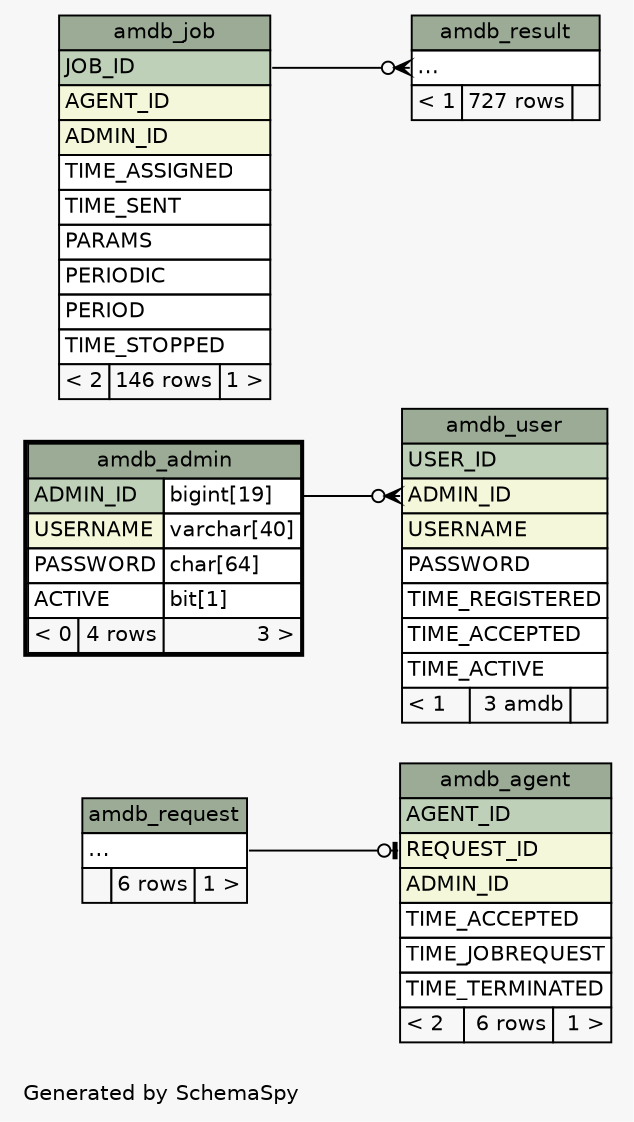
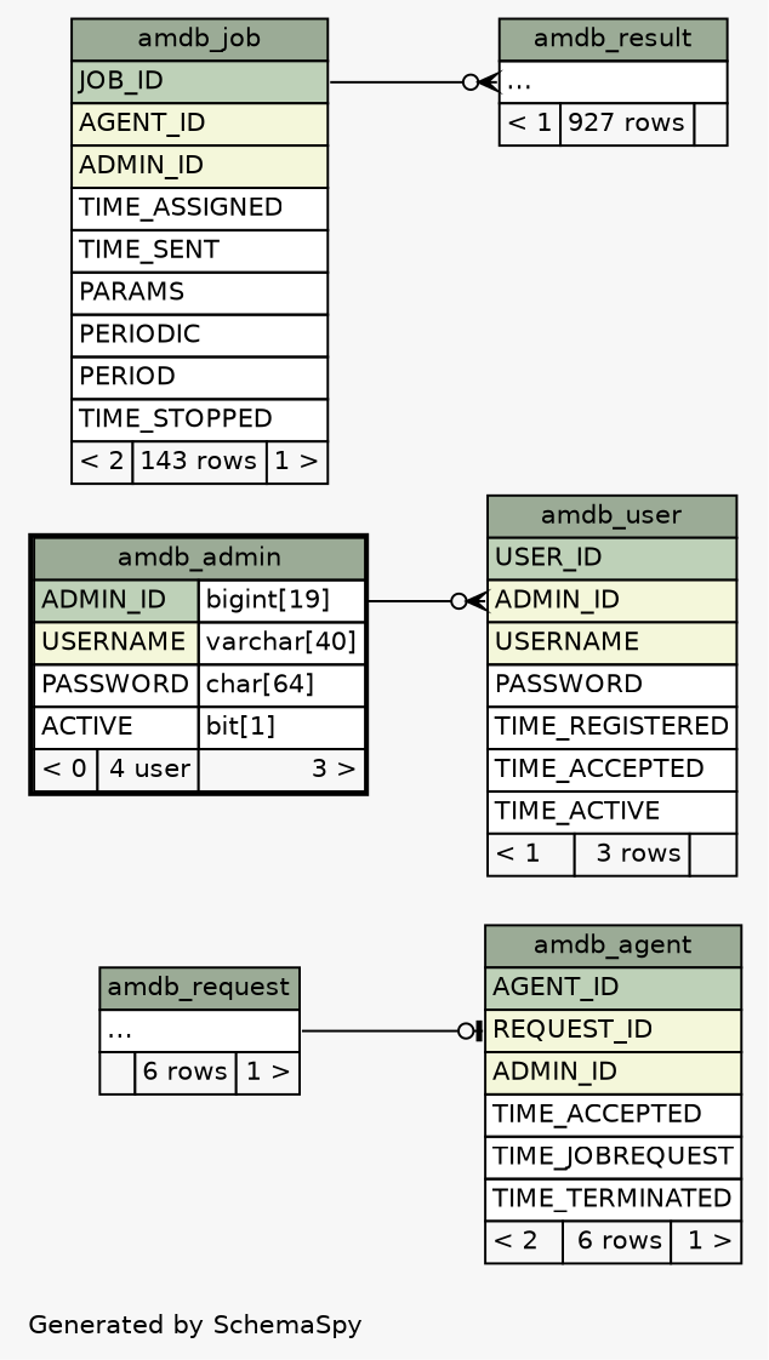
  digraph {
    bgcolor="#f7f7f7"
    fontname=Helvetica
    fontsize=11
    label="\nGenerated by SchemaSpy"
    labeljust=l
    nodesep=0.18
    rankdir=RL
    ranksep=0.46
    node [fontname=Helvetica fontsize=11 shape=plaintext]
    edge [arrowhead=none arrowsize=0.8 arrowtail=crowodot dir=back]
    n1 [label=<     <TABLE BORDER="0" CELLBORDER="1" CELLSPACING="0" BGCOLOR="#ffffff">       <TR><TD COLSPAN="3" BGCOLOR="#9bab96" ALIGN="CENTER">amdb_agent</TD></TR>       <TR><TD PORT="AGENT_ID" COLSPAN="3" BGCOLOR="#bed1b8" ALIGN="LEFT">AGENT_ID</TD></TR>       <TR><TD PORT="REQUEST_ID" COLSPAN="3" BGCOLOR="#f4f7da" ALIGN="LEFT">REQUEST_ID</TD></TR>       <TR><TD PORT="ADMIN_ID" COLSPAN="3" BGCOLOR="#f4f7da" ALIGN="LEFT">ADMIN_ID</TD></TR>       <TR><TD PORT="TIME_ACCEPTED" COLSPAN="3" ALIGN="LEFT">TIME_ACCEPTED</TD></TR>       <TR><TD PORT="TIME_JOBREQUEST" COLSPAN="3" ALIGN="LEFT">TIME_JOBREQUEST</TD></TR>       <TR><TD PORT="TIME_TERMINATED" COLSPAN="3" ALIGN="LEFT">TIME_TERMINATED</TD></TR>       <TR><TD ALIGN="LEFT" BGCOLOR="#f7f7f7">&lt; 2</TD><TD ALIGN="RIGHT" BGCOLOR="#f7f7f7">6 rows</TD><TD ALIGN="RIGHT" BGCOLOR="#f7f7f7">1 &gt;</TD></TR>     </TABLE>>]
    n2 [label=<     <TABLE BORDER="0" CELLBORDER="1" CELLSPACING="0" BGCOLOR="#ffffff">       <TR><TD COLSPAN="3" BGCOLOR="#9bab96" ALIGN="CENTER">amdb_request</TD></TR>       <TR><TD PORT="elipses" COLSPAN="3" ALIGN="LEFT">...</TD></TR>       <TR><TD ALIGN="LEFT" BGCOLOR="#f7f7f7">  </TD><TD ALIGN="RIGHT" BGCOLOR="#f7f7f7">6 rows</TD><TD ALIGN="RIGHT" BGCOLOR="#f7f7f7">1 &gt;</TD></TR>     </TABLE>>]
-   n3 [label=<     <TABLE BORDER="2" CELLBORDER="1" CELLSPACING="0" BGCOLOR="#ffffff">       <TR><TD COLSPAN="3" BGCOLOR="#9bab96" ALIGN="CENTER">amdb_admin</TD></TR>       <TR><TD PORT="ADMIN_ID" COLSPAN="2" BGCOLOR="#bed1b8" ALIGN="LEFT">ADMIN_ID</TD><TD PORT="ADMIN_ID.type" ALIGN="LEFT">bigint[19]</TD></TR>       <TR><TD PORT="USERNAME" COLSPAN="2" BGCOLOR="#f4f7da" ALIGN="LEFT">USERNAME</TD><TD PORT="USERNAME.type" ALIGN="LEFT">varchar[40]</TD></TR>       <TR><TD PORT="PASSWORD" COLSPAN="2" ALIGN="LEFT">PASSWORD</TD><TD PORT="PASSWORD.type" ALIGN="LEFT">char[64]</TD></TR>       <TR><TD PORT="ACTIVE" COLSPAN="2" ALIGN="LEFT">ACTIVE</TD><TD PORT="ACTIVE.type" ALIGN="LEFT">bit[1]</TD></TR>       <TR><TD ALIGN="LEFT" BGCOLOR="#f7f7f7">&lt; 0</TD><TD ALIGN="RIGHT" BGCOLOR="#f7f7f7">4 rows</TD><TD ALIGN="RIGHT" BGCOLOR="#f7f7f7">3 &gt;</TD></TR>     </TABLE>>]
-   n4 [label=<     <TABLE BORDER="0" CELLBORDER="1" CELLSPACING="0" BGCOLOR="#ffffff">       <TR><TD COLSPAN="3" BGCOLOR="#9bab96" ALIGN="CENTER">amdb_job</TD></TR>       <TR><TD PORT="JOB_ID" COLSPAN="3" BGCOLOR="#bed1b8" ALIGN="LEFT">JOB_ID</TD></TR>       <TR><TD PORT="AGENT_ID" COLSPAN="3" BGCOLOR="#f4f7da" ALIGN="LEFT">AGENT_ID</TD></TR>       <TR><TD PORT="ADMIN_ID" COLSPAN="3" BGCOLOR="#f4f7da" ALIGN="LEFT">ADMIN_ID</TD></TR>       <TR><TD PORT="TIME_ASSIGNED" COLSPAN="3" ALIGN="LEFT">TIME_ASSIGNED</TD></TR>       <TR><TD PORT="TIME_SENT" COLSPAN="3" ALIGN="LEFT">TIME_SENT</TD></TR>       <TR><TD PORT="PARAMS" COLSPAN="3" ALIGN="LEFT">PARAMS</TD></TR>       <TR><TD PORT="PERIODIC" COLSPAN="3" ALIGN="LEFT">PERIODIC</TD></TR>       <TR><TD PORT="PERIOD" COLSPAN="3" ALIGN="LEFT">PERIOD</TD></TR>       <TR><TD PORT="TIME_STOPPED" COLSPAN="3" ALIGN="LEFT">TIME_STOPPED</TD></TR>       <TR><TD ALIGN="LEFT" BGCOLOR="#f7f7f7">&lt; 2</TD><TD ALIGN="RIGHT" BGCOLOR="#f7f7f7">146 rows</TD><TD ALIGN="RIGHT" BGCOLOR="#f7f7f7">1 &gt;</TD></TR>     </TABLE>>]
-   n5 [label=<     <TABLE BORDER="0" CELLBORDER="1" CELLSPACING="0" BGCOLOR="#ffffff">       <TR><TD COLSPAN="3" BGCOLOR="#9bab96" ALIGN="CENTER">amdb_result</TD></TR>       <TR><TD PORT="elipses" COLSPAN="3" ALIGN="LEFT">...</TD></TR>       <TR><TD ALIGN="LEFT" BGCOLOR="#f7f7f7">&lt; 1</TD><TD ALIGN="RIGHT" BGCOLOR="#f7f7f7">727 rows</TD><TD ALIGN="RIGHT" BGCOLOR="#f7f7f7">  </TD></TR>     </TABLE>>]
-   n6 [label=<     <TABLE BORDER="0" CELLBORDER="1" CELLSPACING="0" BGCOLOR="#ffffff">       <TR><TD COLSPAN="3" BGCOLOR="#9bab96" ALIGN="CENTER">amdb_user</TD></TR>       <TR><TD PORT="USER_ID" COLSPAN="3" BGCOLOR="#bed1b8" ALIGN="LEFT">USER_ID</TD></TR>       <TR><TD PORT="ADMIN_ID" COLSPAN="3" BGCOLOR="#f4f7da" ALIGN="LEFT">ADMIN_ID</TD></TR>       <TR><TD PORT="USERNAME" COLSPAN="3" BGCOLOR="#f4f7da" ALIGN="LEFT">USERNAME</TD></TR>       <TR><TD PORT="PASSWORD" COLSPAN="3" ALIGN="LEFT">PASSWORD</TD></TR>       <TR><TD PORT="TIME_REGISTERED" COLSPAN="3" ALIGN="LEFT">TIME_REGISTERED</TD></TR>       <TR><TD PORT="TIME_ACCEPTED" COLSPAN="3" ALIGN="LEFT">TIME_ACCEPTED</TD></TR>       <TR><TD PORT="TIME_ACTIVE" COLSPAN="3" ALIGN="LEFT">TIME_ACTIVE</TD></TR>       <TR><TD ALIGN="LEFT" BGCOLOR="#f7f7f7">&lt; 1</TD><TD ALIGN="RIGHT" BGCOLOR="#f7f7f7">3 amdb</TD><TD ALIGN="RIGHT" BGCOLOR="#f7f7f7">  </TD></TR>     </TABLE>>]
+   n3 [label=<     <TABLE BORDER="2" CELLBORDER="1" CELLSPACING="0" BGCOLOR="#ffffff">       <TR><TD COLSPAN="3" BGCOLOR="#9bab96" ALIGN="CENTER">amdb_admin</TD></TR>       <TR><TD PORT="ADMIN_ID" COLSPAN="2" BGCOLOR="#bed1b8" ALIGN="LEFT">ADMIN_ID</TD><TD PORT="ADMIN_ID.type" ALIGN="LEFT">bigint[19]</TD></TR>       <TR><TD PORT="USERNAME" COLSPAN="2" BGCOLOR="#f4f7da" ALIGN="LEFT">USERNAME</TD><TD PORT="USERNAME.type" ALIGN="LEFT">varchar[40]</TD></TR>       <TR><TD PORT="PASSWORD" COLSPAN="2" ALIGN="LEFT">PASSWORD</TD><TD PORT="PASSWORD.type" ALIGN="LEFT">char[64]</TD></TR>       <TR><TD PORT="ACTIVE" COLSPAN="2" ALIGN="LEFT">ACTIVE</TD><TD PORT="ACTIVE.type" ALIGN="LEFT">bit[1]</TD></TR>       <TR><TD ALIGN="LEFT" BGCOLOR="#f7f7f7">&lt; 0</TD><TD ALIGN="RIGHT" BGCOLOR="#f7f7f7">4 user</TD><TD ALIGN="RIGHT" BGCOLOR="#f7f7f7">3 &gt;</TD></TR>     </TABLE>>]
+   n4 [label=<     <TABLE BORDER="0" CELLBORDER="1" CELLSPACING="0" BGCOLOR="#ffffff">       <TR><TD COLSPAN="3" BGCOLOR="#9bab96" ALIGN="CENTER">amdb_job</TD></TR>       <TR><TD PORT="JOB_ID" COLSPAN="3" BGCOLOR="#bed1b8" ALIGN="LEFT">JOB_ID</TD></TR>       <TR><TD PORT="AGENT_ID" COLSPAN="3" BGCOLOR="#f4f7da" ALIGN="LEFT">AGENT_ID</TD></TR>       <TR><TD PORT="ADMIN_ID" COLSPAN="3" BGCOLOR="#f4f7da" ALIGN="LEFT">ADMIN_ID</TD></TR>       <TR><TD PORT="TIME_ASSIGNED" COLSPAN="3" ALIGN="LEFT">TIME_ASSIGNED</TD></TR>       <TR><TD PORT="TIME_SENT" COLSPAN="3" ALIGN="LEFT">TIME_SENT</TD></TR>       <TR><TD PORT="PARAMS" COLSPAN="3" ALIGN="LEFT">PARAMS</TD></TR>       <TR><TD PORT="PERIODIC" COLSPAN="3" ALIGN="LEFT">PERIODIC</TD></TR>       <TR><TD PORT="PERIOD" COLSPAN="3" ALIGN="LEFT">PERIOD</TD></TR>       <TR><TD PORT="TIME_STOPPED" COLSPAN="3" ALIGN="LEFT">TIME_STOPPED</TD></TR>       <TR><TD ALIGN="LEFT" BGCOLOR="#f7f7f7">&lt; 2</TD><TD ALIGN="RIGHT" BGCOLOR="#f7f7f7">143 rows</TD><TD ALIGN="RIGHT" BGCOLOR="#f7f7f7">1 &gt;</TD></TR>     </TABLE>>]
+   n5 [label=<     <TABLE BORDER="0" CELLBORDER="1" CELLSPACING="0" BGCOLOR="#ffffff">       <TR><TD COLSPAN="3" BGCOLOR="#9bab96" ALIGN="CENTER">amdb_result</TD></TR>       <TR><TD PORT="elipses" COLSPAN="3" ALIGN="LEFT">...</TD></TR>       <TR><TD ALIGN="LEFT" BGCOLOR="#f7f7f7">&lt; 1</TD><TD ALIGN="RIGHT" BGCOLOR="#f7f7f7">927 rows</TD><TD ALIGN="RIGHT" BGCOLOR="#f7f7f7">  </TD></TR>     </TABLE>>]
+   n6 [label=<     <TABLE BORDER="0" CELLBORDER="1" CELLSPACING="0" BGCOLOR="#ffffff">       <TR><TD COLSPAN="3" BGCOLOR="#9bab96" ALIGN="CENTER">amdb_user</TD></TR>       <TR><TD PORT="USER_ID" COLSPAN="3" BGCOLOR="#bed1b8" ALIGN="LEFT">USER_ID</TD></TR>       <TR><TD PORT="ADMIN_ID" COLSPAN="3" BGCOLOR="#f4f7da" ALIGN="LEFT">ADMIN_ID</TD></TR>       <TR><TD PORT="USERNAME" COLSPAN="3" BGCOLOR="#f4f7da" ALIGN="LEFT">USERNAME</TD></TR>       <TR><TD PORT="PASSWORD" COLSPAN="3" ALIGN="LEFT">PASSWORD</TD></TR>       <TR><TD PORT="TIME_REGISTERED" COLSPAN="3" ALIGN="LEFT">TIME_REGISTERED</TD></TR>       <TR><TD PORT="TIME_ACCEPTED" COLSPAN="3" ALIGN="LEFT">TIME_ACCEPTED</TD></TR>       <TR><TD PORT="TIME_ACTIVE" COLSPAN="3" ALIGN="LEFT">TIME_ACTIVE</TD></TR>       <TR><TD ALIGN="LEFT" BGCOLOR="#f7f7f7">&lt; 1</TD><TD ALIGN="RIGHT" BGCOLOR="#f7f7f7">3 rows</TD><TD ALIGN="RIGHT" BGCOLOR="#f7f7f7">  </TD></TR>     </TABLE>>]
    n1 -> n2 [arrowtail=teeodot headport="elipses:e" tailport="REQUEST_ID:w"]
    n5 -> n4 [headport="JOB_ID:e" tailport="elipses:w"]
    n6 -> n3 [headport="ADMIN_ID.type:e" tailport="ADMIN_ID:w"]
  }
